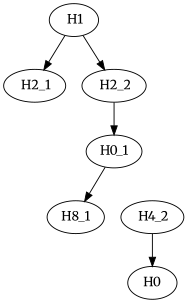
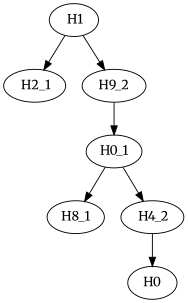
  digraph {
    fontname=Merriweather
    node [fontname=Merriweather]
    edge [fontname=Merriweather]
    n1 [label=" H1"]
    n2 [label=" H2_1"]
-   n3 [label=" H2_2"]
+   n3 [label=H9_2]
    n4 [label=H0_1]
    n5 [label=H8_1]
    n6 [label=" H4_2"]
    n7 [label=H0]
    n1 -> n2
    n1 -> n3
    n3 -> n4
    n4 -> n5
+   n4 -> n6
    n6 -> n7
  }
